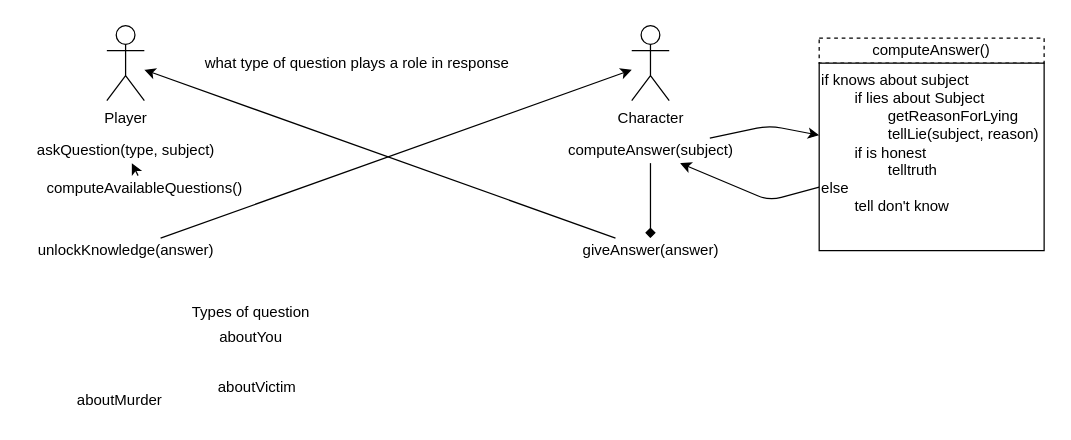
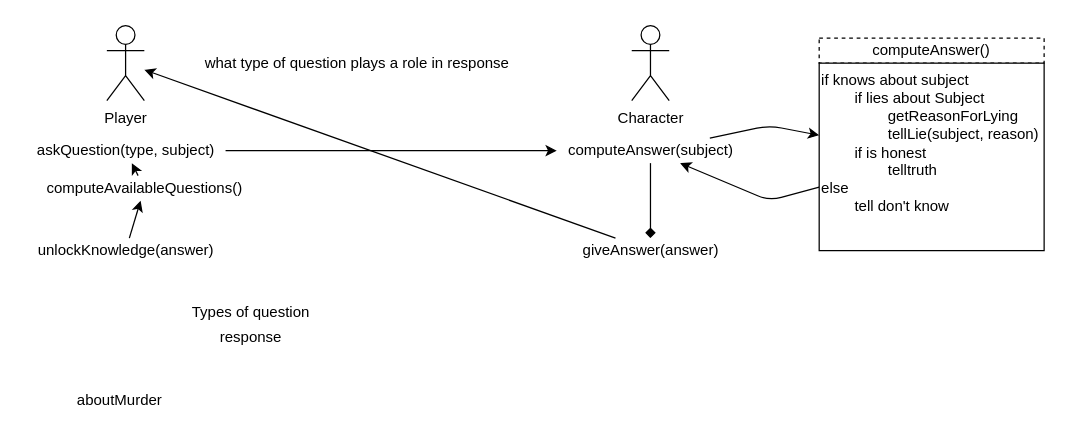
  <mxCell id="0" />
  <mxCell id="1" parent="0" />
  <mxCell id="2" value="Player" style="shape=umlActor;verticalLabelPosition=bottom;verticalAlign=top;html=1;outlineConnect=0;" vertex="1" parent="1"><mxGeometry x="85" y="20" width="30" height="60" as="geometry" /></mxCell>
  <mxCell id="3" value="Character" style="shape=umlActor;verticalLabelPosition=bottom;verticalAlign=top;html=1;outlineConnect=0;" vertex="1" parent="1"><mxGeometry x="505" y="20" width="30" height="60" as="geometry" /></mxCell>
+ <mxCell id="4" style="edgeStyle=none;html=1;" edge="1" parent="1" source="5" target="8"><mxGeometry relative="1" as="geometry" /></mxCell>
  <mxCell id="5" value="askQuestion(type, subject)" style="text;html=1;align=center;verticalAlign=middle;resizable=0;points=[];autosize=1;strokeColor=none;fillColor=none;" vertex="1" parent="1"><mxGeometry x="20" y="110" width="160" height="20" as="geometry" /></mxCell>
  <mxCell id="6" style="edgeStyle=none;html=1;endArrow=diamond;" edge="1" parent="1" source="8" target="10"><mxGeometry relative="1" as="geometry" /></mxCell>
  <mxCell id="7" style="edgeStyle=none;html=1;" edge="1" parent="1" source="8" target="17"><mxGeometry relative="1" as="geometry"><Array as="points"><mxPoint x="615" y="100" /></Array></mxGeometry></mxCell>
  <mxCell id="8" value="computeAnswer(subject)" style="text;html=1;align=center;verticalAlign=middle;resizable=0;points=[];autosize=1;strokeColor=none;fillColor=none;" vertex="1" parent="1"><mxGeometry x="445" y="110" width="150" height="20" as="geometry" /></mxCell>
  <mxCell id="9" style="edgeStyle=none;html=1;" edge="1" parent="1" source="10" target="2"><mxGeometry relative="1" as="geometry" /></mxCell>
  <mxCell id="10" value="giveAnswer(answer)" style="text;html=1;align=center;verticalAlign=middle;resizable=0;points=[];autosize=1;strokeColor=none;fillColor=none;" vertex="1" parent="1"><mxGeometry x="460" y="190" width="120" height="20" as="geometry" /></mxCell>
- <mxCell id="11" style="edgeStyle=none;html=1;" edge="1" parent="1" source="12" target="3"><mxGeometry relative="1" as="geometry" /></mxCell>
+ <mxCell id="11" style="edgeStyle=none;html=1;" edge="1" parent="1" source="12" target="14"><mxGeometry relative="1" as="geometry" /></mxCell>
  <mxCell id="12" value="unlockKnowledge(answer)" style="text;html=1;align=center;verticalAlign=middle;resizable=0;points=[];autosize=1;strokeColor=none;fillColor=none;" vertex="1" parent="1"><mxGeometry x="20" y="190" width="160" height="20" as="geometry" /></mxCell>
  <mxCell id="13" style="edgeStyle=none;html=1;" edge="1" parent="1" source="14" target="5"><mxGeometry relative="1" as="geometry" /></mxCell>
  <mxCell id="14" value="computeAvailableQuestions()" style="text;html=1;align=center;verticalAlign=middle;resizable=0;points=[];autosize=1;strokeColor=none;fillColor=none;" vertex="1" parent="1"><mxGeometry x="30" y="140" width="170" height="20" as="geometry" /></mxCell>
  <mxCell id="15" value="computeAnswer()" style="whiteSpace=wrap;html=1;dashed=1;" vertex="1" parent="1"><mxGeometry x="655" y="30" width="180" height="20" as="geometry" /></mxCell>
  <mxCell id="16" style="edgeStyle=none;html=1;" edge="1" parent="1" source="17" target="8"><mxGeometry relative="1" as="geometry"><Array as="points"><mxPoint x="615" y="160" /></Array></mxGeometry></mxCell>
  <mxCell id="17" value="if knows about subject&lt;br&gt;&lt;span style=&quot;white-space: pre&quot;&gt;&#09;&lt;/span&gt;if lies about Subject&lt;br&gt;&lt;span style=&quot;white-space: pre&quot;&gt;&#09;&lt;/span&gt;&lt;span style=&quot;white-space: pre&quot;&gt;&#09;&lt;/span&gt;getReasonForLying&lt;br&gt;&lt;span style=&quot;white-space: pre&quot;&gt;&#09;&lt;/span&gt;&lt;span style=&quot;white-space: pre&quot;&gt;&#09;&lt;/span&gt;tellLie(subject, reason)&lt;br&gt;&lt;span style=&quot;white-space: pre&quot;&gt;&#09;&lt;/span&gt;if is honest&lt;br&gt;&lt;span style=&quot;white-space: pre&quot;&gt;&#09;&lt;/span&gt;&lt;span style=&quot;white-space: pre&quot;&gt;&#09;&lt;/span&gt;telltruth&lt;br&gt;else&lt;br&gt;&lt;span style=&quot;white-space: pre&quot;&gt;&#09;&lt;/span&gt;tell don't know" style="whiteSpace=wrap;html=1;align=left;verticalAlign=top;" vertex="1" parent="1"><mxGeometry x="655" y="50" width="180" height="150" as="geometry" /></mxCell>
  <mxCell id="18" value="what type of question plays a role in response" style="text;html=1;align=center;verticalAlign=middle;resizable=0;points=[];autosize=1;strokeColor=none;fillColor=none;" vertex="1" parent="1"><mxGeometry x="155" y="40" width="260" height="20" as="geometry" /></mxCell>
  <mxCell id="19" value="Types of question" style="text;html=1;align=center;verticalAlign=middle;resizable=0;points=[];autosize=1;strokeColor=none;fillColor=none;" vertex="1" parent="1"><mxGeometry x="145" y="240" width="110" height="20" as="geometry" /></mxCell>
- <mxCell id="20" value="aboutYou" style="text;html=1;align=center;verticalAlign=middle;resizable=0;points=[];autosize=1;strokeColor=none;fillColor=none;" vertex="1" parent="1"><mxGeometry x="165" y="260" width="70" height="20" as="geometry" /></mxCell>
+ <mxCell id="20" value="response" style="text;html=1;align=center;verticalAlign=middle;resizable=0;points=[];autosize=1;strokeColor=none;fillColor=none;" vertex="1" parent="1"><mxGeometry x="165" y="260" width="70" height="20" as="geometry" /></mxCell>
  <mxCell id="21" value="aboutMurder" style="text;html=1;align=center;verticalAlign=middle;resizable=0;points=[];autosize=1;strokeColor=none;fillColor=none;" vertex="1" parent="1"><mxGeometry x="55" y="310" width="80" height="20" as="geometry" /></mxCell>
- <mxCell id="22" value="aboutVictim" style="text;html=1;align=center;verticalAlign=middle;resizable=0;points=[];autosize=1;strokeColor=none;fillColor=none;" vertex="1" parent="1"><mxGeometry x="165" y="300" width="80" height="20" as="geometry" /></mxCell>
